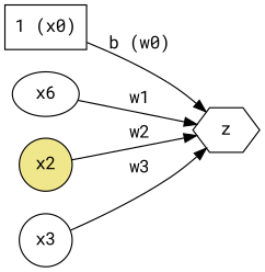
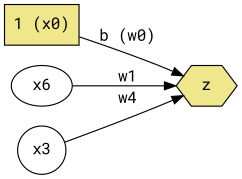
  digraph {
    fontname="Roboto Mono"
    rankdir=LR
    node [fillcolor=white fontname="Roboto Mono" shape=circle style=filled]
    edge [color=black fontname="Roboto Mono"]
-   n1 [label="1 (x0)" shape=box]
-   z [shape=hexagon]
+   n1 [fillcolor=khaki label="1 (x0)" shape=box]
+   z [fillcolor=khaki shape=hexagon]
    n3 [label=x6 shape=ellipse]
-   x2 [fillcolor=khaki]
    x3
    n1 -> z [label="b (w0)"]
    n3 -> z [label=w1]
-   x2 -> z [label=w2]
-   x3 -> z [label=w3]
+   x3 -> z [label=w4]
  }
